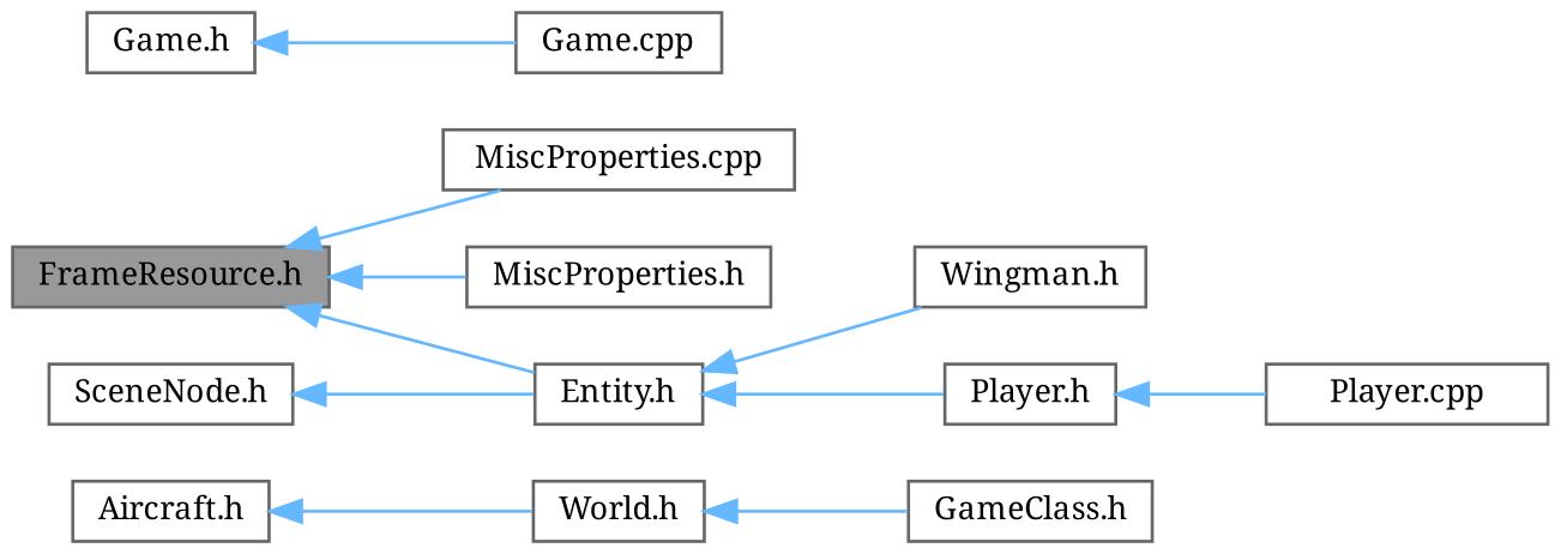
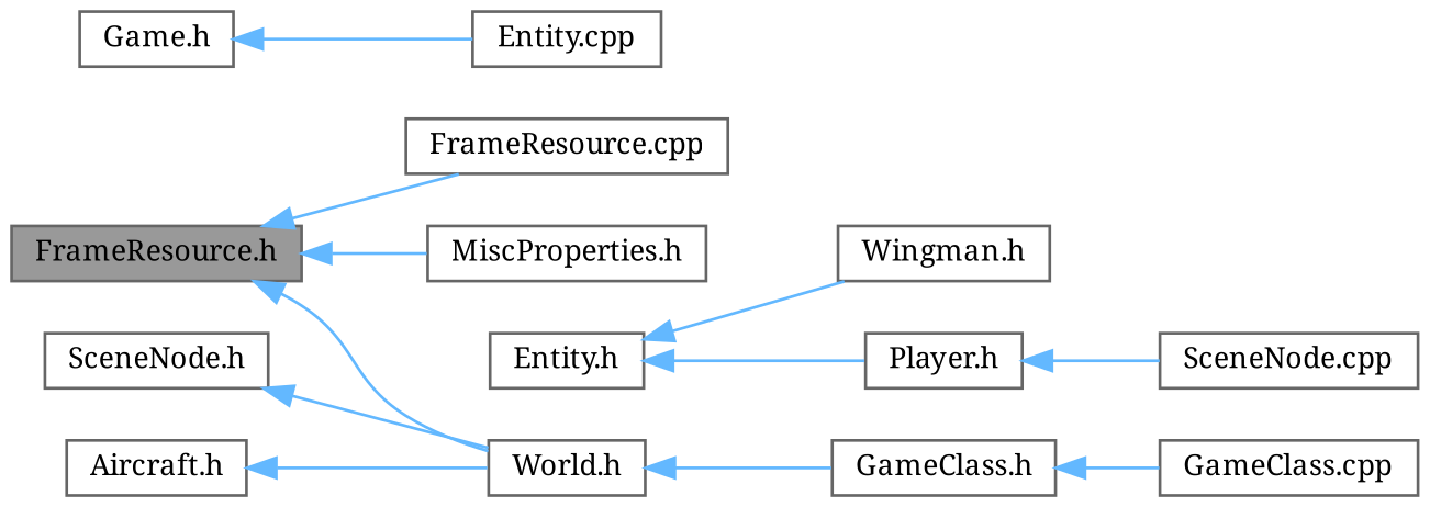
  digraph {
    fontname="Noto Serif"
    rankdir=LR
    node [color=grey40 fillcolor=white fontname="Noto Serif" fontsize=10 shape=box style=filled]
    edge [color=steelblue1 dir=back fontname="Noto Serif" fontsize=10 labelfontname=Helvetica labelfontsize=10 style=solid]
    n1 [color=gray40 fillcolor=grey60 fontcolor=black height=0.2 label="FrameResource.h" width=0.4]
    n2 [height=0.2 label="Entity.h" width=0.4]
-   n3 [height=0.2 label="MiscProperties.cpp" width=0.4]
+   n3 [height=0.2 label="FrameResource.cpp" width=0.4]
    n4 [height=0.2 label="MiscProperties.h" width=0.4]
    n5 [height=0.2 label="Player.h" width=0.4]
    n6 [height=0.2 label="Wingman.h" width=0.4]
    n7 [height=0.2 label="Aircraft.h" width=0.4]
    n8 [height=0.2 label="World.h" width=0.4]
    n9 [height=0.2 label="GameClass.h" width=0.4]
-   n10 [height=0.2 label="Player.cpp" width=0.4]
+   n10 [height=0.2 label="SceneNode.cpp" width=0.4]
    n11 [height=0.2 label="Game.h" width=0.4]
-   n12 [height=0.2 label="Game.cpp" width=0.4]
+   n12 [height=0.2 label="Entity.cpp" width=0.4]
+   n13 [height=0.2 label="GameClass.cpp" width=0.4]
    n14 [height=0.2 label="SceneNode.h" width=0.4]
-   n1 -> n2
+   n1 -> n8
    n1 -> n3
    n1 -> n4
    n2 -> n5
    n2 -> n6
    n5 -> n10
    n7 -> n8
    n8 -> n9
+   n9 -> n13
    n11 -> n12
-   n14 -> n2
+   n14 -> n8
  }
